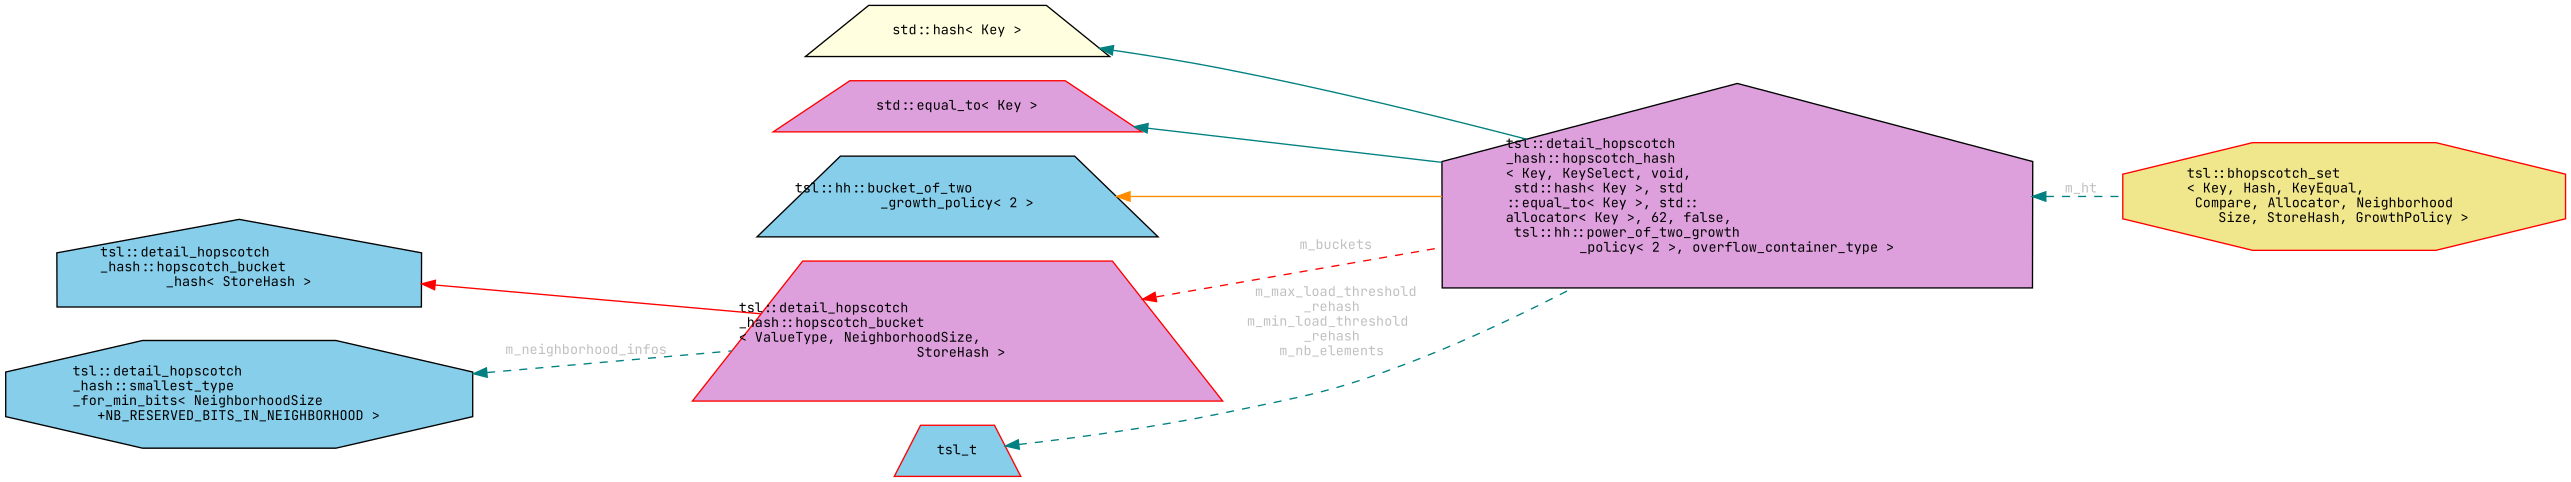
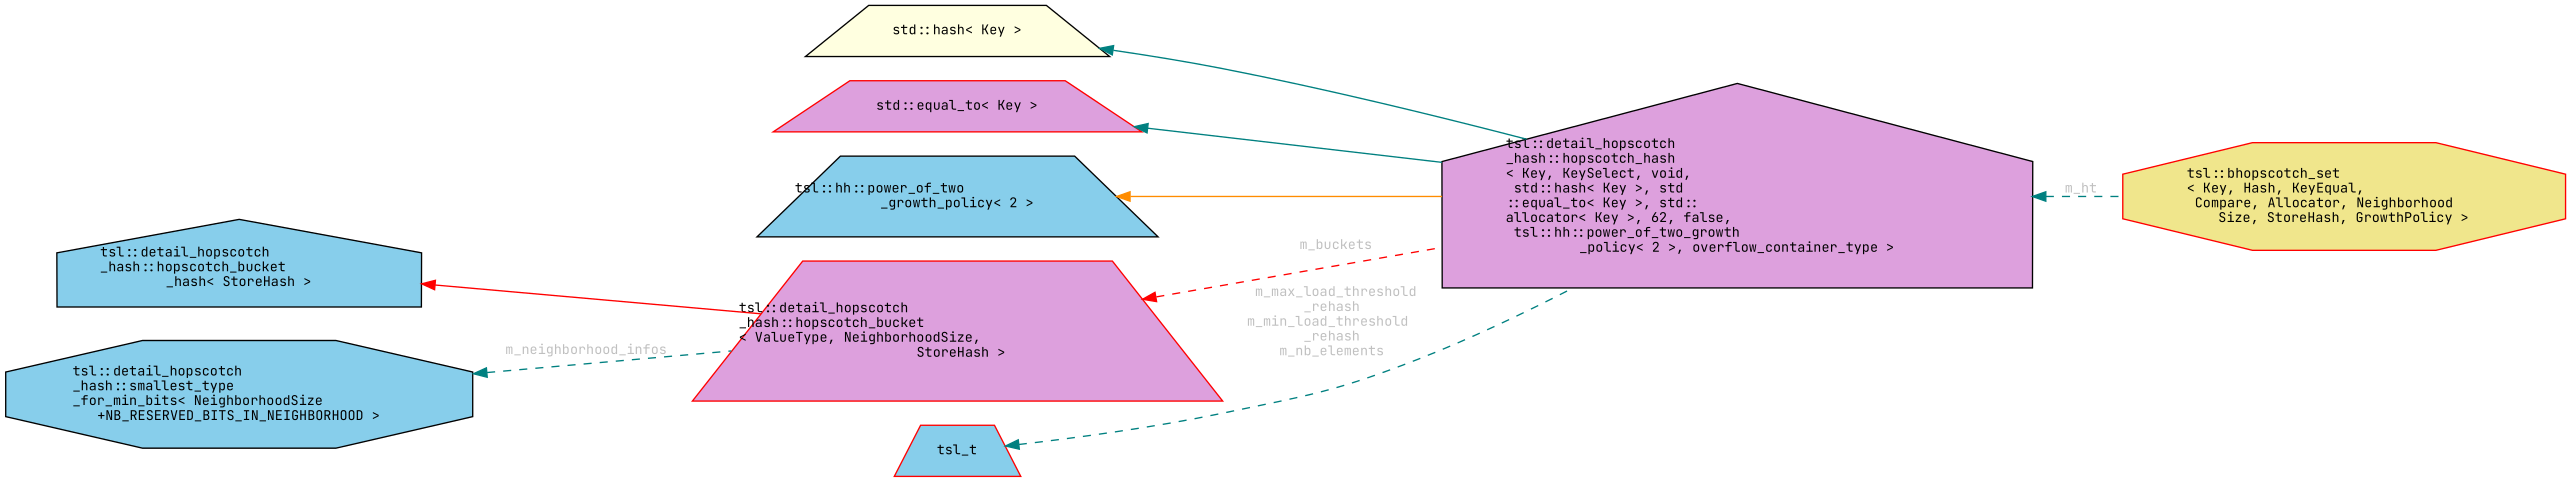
  digraph {
    fontname="JetBrains Mono"
    rankdir=LR
    node [color=black fillcolor=skyblue fontname="JetBrains Mono" fontsize=10 shape=trapezium style=filled]
    edge [color=teal dir=back fontname="JetBrains Mono" fontsize=10 labelfontname=Helvetica labelfontsize=10 style=dashed]
    n1 [color=red fillcolor=khaki fontcolor=black height=0.2 label="tsl::bhopscotch_set\l\< Key, Hash, KeyEqual,\l Compare, Allocator, Neighborhood\lSize, StoreHash, GrowthPolicy \>" shape=octagon width=0.4]
    n2 [fillcolor=plum height=0.2 label="tsl::detail_hopscotch\l_hash::hopscotch_hash\l\< Key, KeySelect, void,\l std::hash\< Key \>, std\l::equal_to\< Key \>, std::\lallocator\< Key \>, 62, false,\l tsl::hh::power_of_two_growth\l_policy\< 2 \>, overflow_container_type \>" shape=house width=0.4]
    n3 [fillcolor=lightyellow height=0.2 label="std::hash\< Key \>" width=0.4]
    n4 [color=red fillcolor=plum height=0.2 label="std::equal_to\< Key \>" width=0.4]
-   n5 [height=0.2 label="tsl::hh::bucket_of_two\l_growth_policy\< 2 \>" width=0.4]
+   n5 [height=0.2 label="tsl::hh::power_of_two\l_growth_policy\< 2 \>" width=0.4]
    n6 [color=red fillcolor=plum height=0.2 label="tsl::detail_hopscotch\l_hash::hopscotch_bucket\l\< ValueType, NeighborhoodSize,\l StoreHash \>" width=0.4]
    n7 [height=0.2 label="tsl::detail_hopscotch\l_hash::hopscotch_bucket\l_hash\< StoreHash \>" shape=house width=0.4]
    n8 [height=0.2 label="tsl::detail_hopscotch\l_hash::smallest_type\l_for_min_bits\< NeighborhoodSize\l+NB_RESERVED_BITS_IN_NEIGHBORHOOD \>" shape=octagon width=0.4]
    n9 [color=red height=0.2 label=tsl_t width=0.4]
    n2 -> n1 [fontcolor=grey label=" m_ht"]
    n3 -> n2 [style=solid]
    n4 -> n2 [style=solid]
    n5 -> n2 [color=darkorange style=solid]
    n6 -> n2 [color=red fontcolor=grey label=" m_buckets"]
    n7 -> n6 [color=red style=solid]
    n8 -> n6 [fontcolor=grey label=" m_neighborhood_infos"]
    n9 -> n2 [fontcolor=grey label=" m_max_load_threshold\l_rehash\nm_min_load_threshold\l_rehash\nm_nb_elements"]
  }
